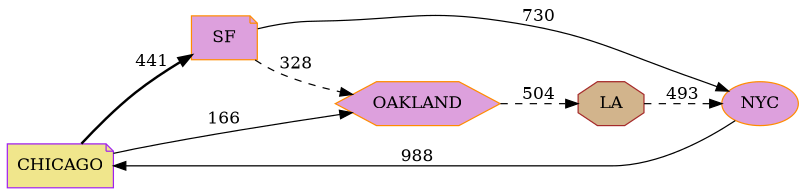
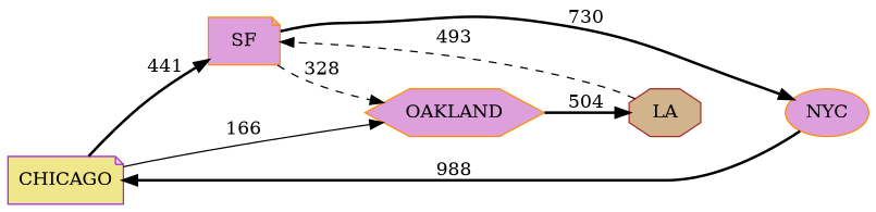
  digraph {
    rankdir=LR
    node [color=darkorange fillcolor=plum shape=note style=filled]
    edge [style=bold]
    CHICAGO [color=purple fillcolor=khaki]
    SF
    OAKLAND [shape=hexagon]
    NYC [shape=ellipse]
    LA [color=brown fillcolor=tan shape=octagon]
    CHICAGO -> SF [label=441 weight=441]
    CHICAGO -> OAKLAND [label=166 style=solid weight=166]
    SF -> OAKLAND [label=328 style=dashed weight=328]
-   SF -> NYC [label=730 style=solid weight=730]
-   OAKLAND -> LA [label=504 style=dashed weight=504]
-   NYC -> CHICAGO [label=988 style=solid weight=988]
-   LA -> NYC [label=493 style=dashed weight=493]
+   SF -> NYC [label=730 weight=730]
+   OAKLAND -> LA [label=504 weight=504]
+   NYC -> CHICAGO [label=988 weight=988]
+   LA -> SF [label=493 style=dashed weight=493]
  }
